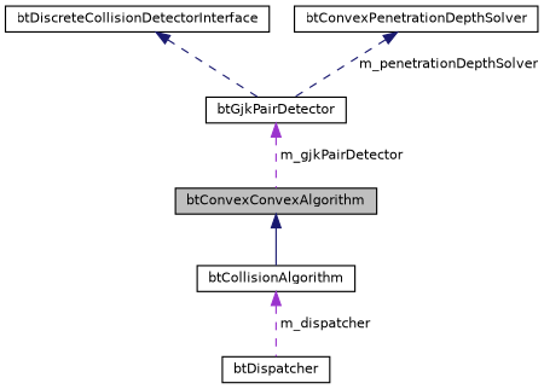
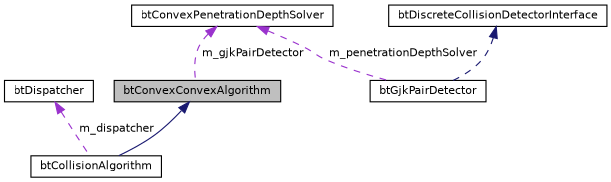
  digraph {
    node [color=black fillcolor=white fontname=Helvetica fontsize=10 shape=record style=filled]
    edge [color=darkorchid3 dir=back fontname=Helvetica fontsize=10 labelfontname=Helvetica labelfontsize=10 style=dashed]
    n1 [fillcolor=grey75 fontcolor=black height=0.2 label=btConvexConvexAlgorithm width=0.4]
    n2 [height=0.2 label=btCollisionAlgorithm width=0.4]
    n3 [height=0.2 label=btDispatcher width=0.4]
    n4 [height=0.2 label=btGjkPairDetector width=0.4]
    n5 [height=0.2 label=btDiscreteCollisionDetectorInterface width=0.4]
    n6 [height=0.2 label=btConvexPenetrationDepthSolver width=0.4]
    n1 -> n2 [color=midnightblue style=solid]
-   n2 -> n3 [label=" m_dispatcher"]
-   n4 -> n1 [label=" m_gjkPairDetector"]
+   n3 -> n2 [label=" m_dispatcher"]
+   n6 -> n1 [label=" m_gjkPairDetector"]
    n5 -> n4 [color=midnightblue]
-   n6 -> n4 [color=midnightblue label=" m_penetrationDepthSolver"]
+   n6 -> n4 [label=" m_penetrationDepthSolver"]
  }
